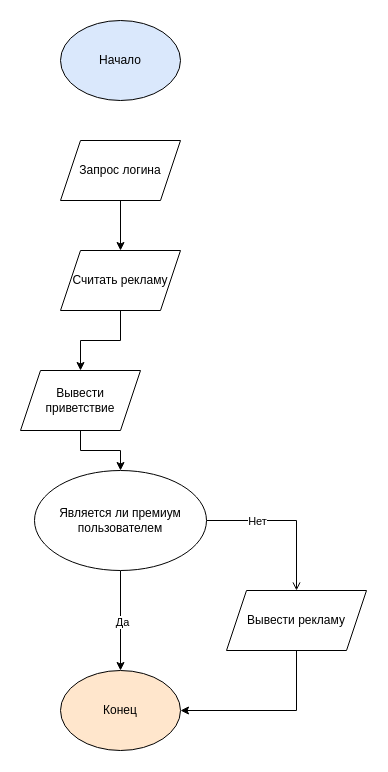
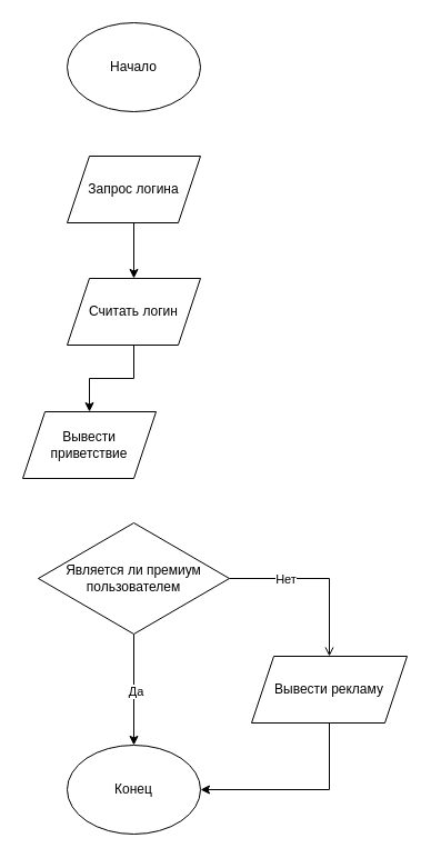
  <mxCell id="0" />
  <mxCell id="1" parent="0" />
- <mxCell id="2" value="Начало" style="ellipse;whiteSpace=wrap;html=1;fillColor=#dae8fc;" vertex="1" parent="1"><mxGeometry x="60" y="20" width="120" height="80" as="geometry" /></mxCell>
+ <mxCell id="2" value="Начало" style="ellipse;whiteSpace=wrap;html=1;" vertex="1" parent="1"><mxGeometry x="60" y="20" width="120" height="80" as="geometry" /></mxCell>
  <mxCell id="3" style="edgeStyle=orthogonalEdgeStyle;rounded=0;orthogonalLoop=1;jettySize=auto;html=1;entryX=0.5;entryY=0;entryDx=0;entryDy=0;" edge="1" parent="1" source="4" target="11"><mxGeometry relative="1" as="geometry" /></mxCell>
  <mxCell id="4" value="Запрос логина" style="shape=parallelogram;perimeter=parallelogramPerimeter;whiteSpace=wrap;html=1;fixedSize=1;" vertex="1" parent="1"><mxGeometry x="60" y="140" width="120" height="60" as="geometry" /></mxCell>
  <mxCell id="5" style="edgeStyle=orthogonalEdgeStyle;rounded=0;orthogonalLoop=1;jettySize=auto;html=1;" edge="1" parent="1" source="9" target="14"><mxGeometry relative="1" as="geometry" /></mxCell>
  <mxCell id="6" value="Да" style="edgeLabel;html=1;align=center;verticalAlign=middle;resizable=0;points=[];" vertex="1" connectable="0" parent="5"><mxGeometry x="0.024" y="1" relative="1" as="geometry"><mxPoint as="offset" /></mxGeometry></mxCell>
  <mxCell id="7" style="edgeStyle=orthogonalEdgeStyle;rounded=0;orthogonalLoop=1;jettySize=auto;html=1;entryX=0.5;entryY=0;entryDx=0;entryDy=0;endArrow=open;" edge="1" parent="1" source="9" target="16"><mxGeometry relative="1" as="geometry"><Array as="points"><mxPoint x="296" y="520" /></Array></mxGeometry></mxCell>
  <mxCell id="8" value="Нет" style="edgeLabel;html=1;align=center;verticalAlign=middle;resizable=0;points=[];" vertex="1" connectable="0" parent="7"><mxGeometry x="-0.045" relative="1" as="geometry"><mxPoint x="-26" as="offset" /></mxGeometry></mxCell>
- <mxCell id="9" value="Является ли премиум пользователем" style="ellipse;whiteSpace=wrap;html=1;" vertex="1" parent="1"><mxGeometry x="34" y="470" width="172" height="100" as="geometry" /></mxCell>
- <mxCell id="10" style="edgeStyle=orthogonalEdgeStyle;rounded=0;orthogonalLoop=1;jettySize=auto;html=1;" edge="1" parent="1" source="13" target="9"><mxGeometry relative="1" as="geometry" /></mxCell>
- <mxCell id="11" value="Считать рекламу" style="shape=parallelogram;perimeter=parallelogramPerimeter;whiteSpace=wrap;html=1;fixedSize=1;" vertex="1" parent="1"><mxGeometry x="60" y="250" width="120" height="60" as="geometry" /></mxCell>
+ <mxCell id="9" value="Является ли премиум пользователем" style="rhombus;whiteSpace=wrap;html=1;" vertex="1" parent="1"><mxGeometry x="34" y="470" width="172" height="100" as="geometry" /></mxCell>
+ <mxCell id="11" value="Считать логин" style="shape=parallelogram;perimeter=parallelogramPerimeter;whiteSpace=wrap;html=1;fixedSize=1;" vertex="1" parent="1"><mxGeometry x="60" y="250" width="120" height="60" as="geometry" /></mxCell>
  <mxCell id="12" value="" style="edgeStyle=orthogonalEdgeStyle;rounded=0;orthogonalLoop=1;jettySize=auto;html=1;" edge="1" parent="1" source="11" target="13"><mxGeometry relative="1" as="geometry"><mxPoint x="120" y="310" as="sourcePoint" /><mxPoint x="120" y="470" as="targetPoint" /></mxGeometry></mxCell>
  <mxCell id="13" value="Вывести приветствие" style="shape=parallelogram;perimeter=parallelogramPerimeter;whiteSpace=wrap;html=1;fixedSize=1;" vertex="1" parent="1"><mxGeometry x="20" y="370" width="120" height="60" as="geometry" /></mxCell>
- <mxCell id="14" value="Конец" style="ellipse;whiteSpace=wrap;html=1;fillColor=#ffe6cc;" vertex="1" parent="1"><mxGeometry x="60" y="670" width="120" height="80" as="geometry" /></mxCell>
+ <mxCell id="14" value="Конец" style="ellipse;whiteSpace=wrap;html=1;" vertex="1" parent="1"><mxGeometry x="60" y="670" width="120" height="80" as="geometry" /></mxCell>
  <mxCell id="15" style="edgeStyle=orthogonalEdgeStyle;rounded=0;orthogonalLoop=1;jettySize=auto;html=1;entryX=1;entryY=0.5;entryDx=0;entryDy=0;exitX=0.5;exitY=1;exitDx=0;exitDy=0;" edge="1" parent="1" source="16" target="14"><mxGeometry relative="1" as="geometry" /></mxCell>
  <mxCell id="16" value="Вывести рекламу" style="shape=parallelogram;perimeter=parallelogramPerimeter;whiteSpace=wrap;html=1;fixedSize=1;" vertex="1" parent="1"><mxGeometry x="226" y="590" width="140" height="60" as="geometry" /></mxCell>
